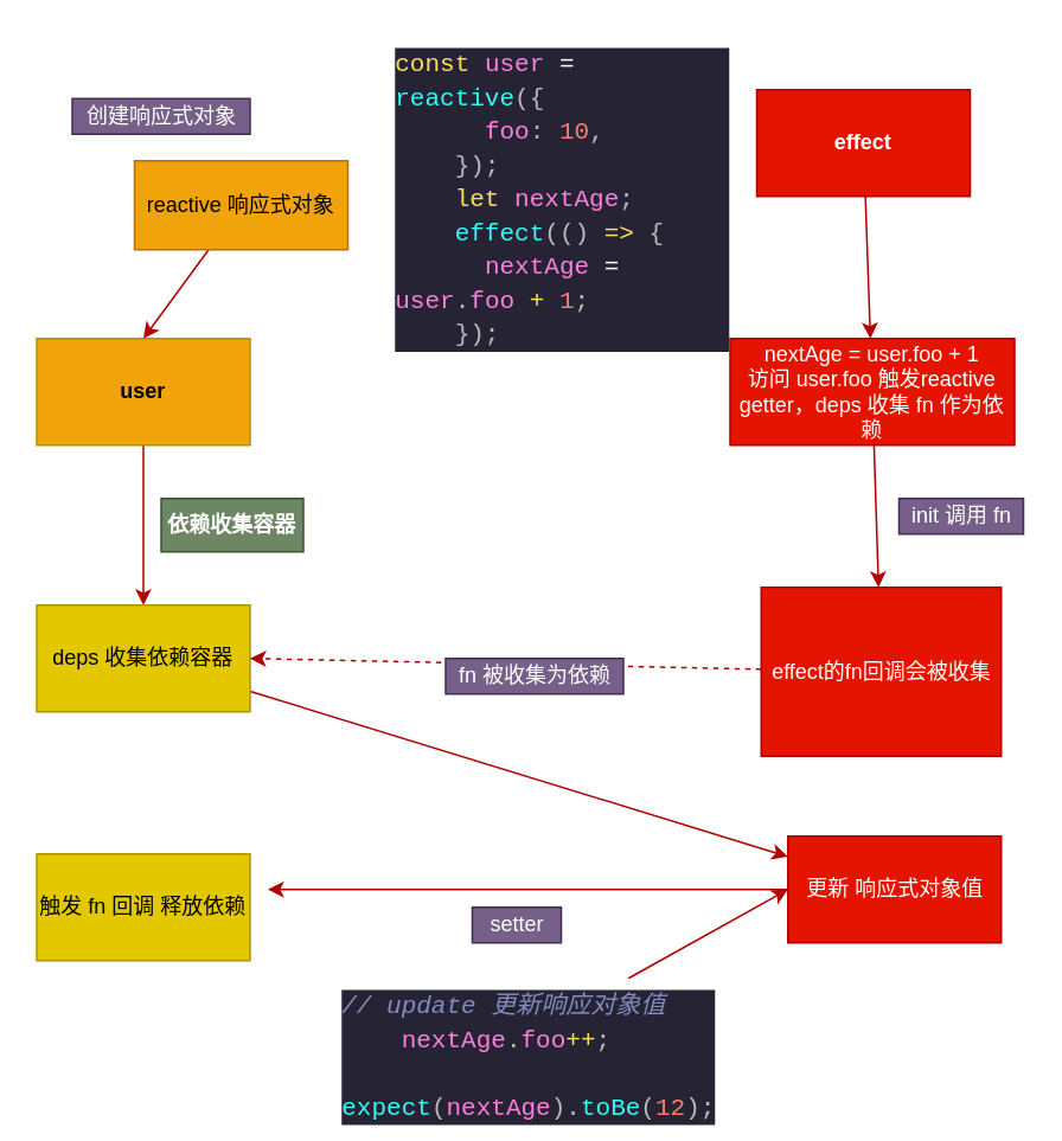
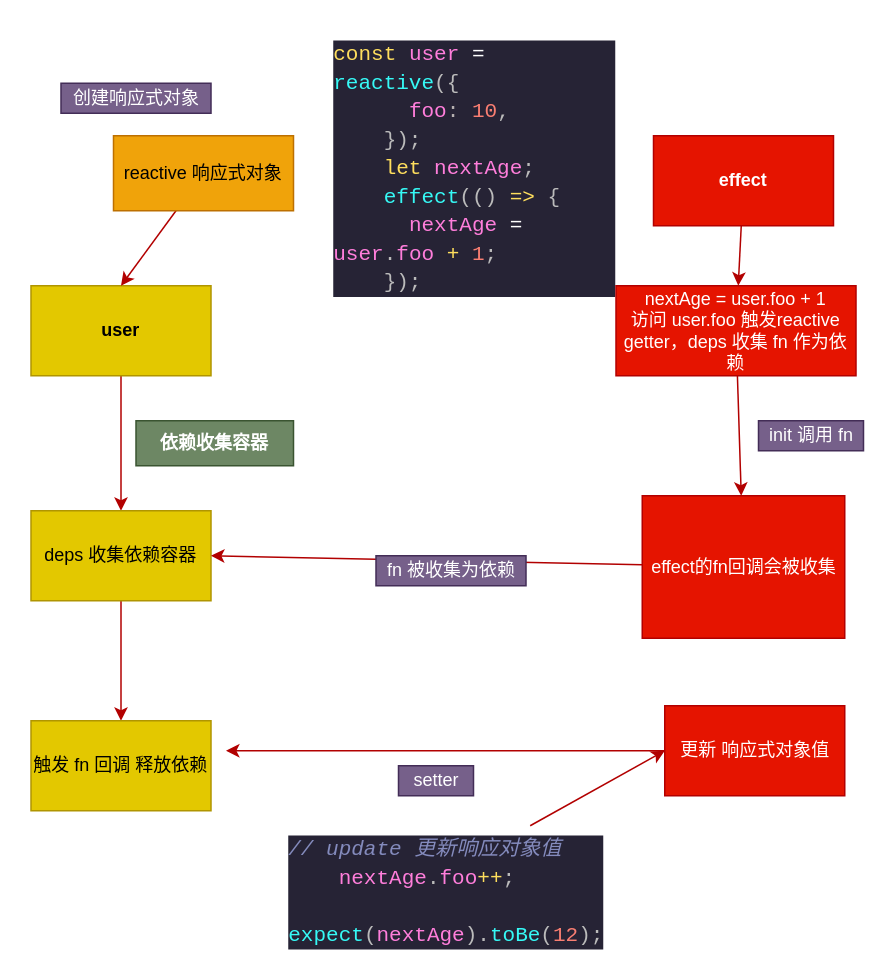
  <mxCell id="0" />
  <mxCell id="1" parent="0" />
  <mxCell id="2" style="edgeStyle=none;html=1;fillColor=#e51400;strokeColor=#B20000;" edge="1" parent="1" source="3" target="5"><mxGeometry relative="1" as="geometry"><mxPoint x="80" y="320" as="targetPoint" /></mxGeometry></mxCell>
- <mxCell id="3" value="&lt;b&gt;user&lt;/b&gt;" style="rounded=0;whiteSpace=wrap;html=1;fillColor=#f0a30a;fontColor=#000000;strokeColor=#B09500;" vertex="1" parent="1"><mxGeometry x="20" y="190" width="120" height="60" as="geometry" /></mxCell>
- <mxCell id="4" value="" style="edgeStyle=none;html=1;fillColor=#e51400;strokeColor=#B20000;" edge="1" parent="1" source="5" target="22"><mxGeometry relative="1" as="geometry" /></mxCell>
+ <mxCell id="3" value="&lt;b&gt;user&lt;/b&gt;" style="rounded=0;whiteSpace=wrap;html=1;fillColor=#e3c800;fontColor=#000000;strokeColor=#B09500;" vertex="1" parent="1"><mxGeometry x="20" y="190" width="120" height="60" as="geometry" /></mxCell>
+ <mxCell id="4" value="" style="edgeStyle=none;html=1;fillColor=#e51400;strokeColor=#B20000;" edge="1" parent="1" source="5" target="24"><mxGeometry relative="1" as="geometry" /></mxCell>
  <mxCell id="5" value="deps 收集依赖容器" style="rounded=0;whiteSpace=wrap;html=1;fillColor=#e3c800;fontColor=#000000;strokeColor=#B09500;" vertex="1" parent="1"><mxGeometry x="20" y="340" width="120" height="60" as="geometry" /></mxCell>
- <mxCell id="6" value="&lt;b&gt;依赖收集容器&lt;/b&gt;" style="text;html=1;strokeColor=#3A5431;fillColor=#6d8764;align=center;verticalAlign=middle;whiteSpace=wrap;rounded=0;fontColor=#ffffff;" vertex="1" parent="1"><mxGeometry x="90" y="280" width="80" height="30" as="geometry" /></mxCell>
+ <mxCell id="6" value="&lt;b&gt;依赖收集容器&lt;/b&gt;" style="text;html=1;strokeColor=#3A5431;fillColor=#6d8764;align=center;verticalAlign=middle;whiteSpace=wrap;rounded=0;fontColor=#ffffff;" vertex="1" parent="1"><mxGeometry x="90" y="280" width="105" height="30" as="geometry" /></mxCell>
  <mxCell id="7" value="" style="edgeStyle=none;html=1;fillColor=#e51400;strokeColor=#B20000;" edge="1" parent="1" source="8" target="12"><mxGeometry relative="1" as="geometry" /></mxCell>
- <mxCell id="8" value="&lt;b&gt;effect&lt;/b&gt;" style="rounded=0;whiteSpace=wrap;html=1;fillColor=#e51400;fontColor=#ffffff;strokeColor=#B20000;" vertex="1" parent="1"><mxGeometry x="425" y="50" width="120" height="60" as="geometry" /></mxCell>
+ <mxCell id="8" value="&lt;b&gt;effect&lt;/b&gt;" style="rounded=0;whiteSpace=wrap;html=1;fillColor=#e51400;fontColor=#ffffff;strokeColor=#B20000;" vertex="1" parent="1"><mxGeometry x="435" y="90" width="120" height="60" as="geometry" /></mxCell>
  <mxCell id="9" value="&lt;div style=&quot;color: rgb(187, 187, 187); background-color: rgb(38, 35, 53); font-family: &amp;quot;comic code ligatures&amp;quot;, 方正清刻本悦宋简体, monaco, &amp;quot;courier new&amp;quot;, monospace, consolas, &amp;quot;courier new&amp;quot;, monospace; font-weight: normal; font-size: 14px; line-height: 19px;&quot;&gt;&lt;div&gt;&lt;span style=&quot;color: #fede5d&quot;&gt;const&lt;/span&gt;&lt;span style=&quot;color: #bbbbbb&quot;&gt; &lt;/span&gt;&lt;span style=&quot;color: #ff7edb&quot;&gt;user&lt;/span&gt;&lt;span style=&quot;color: #bbbbbb&quot;&gt; &lt;/span&gt;&lt;span style=&quot;color: #ffffff&quot;&gt;=&lt;/span&gt;&lt;span style=&quot;color: #bbbbbb&quot;&gt; &lt;/span&gt;&lt;span style=&quot;color: #36f9f6&quot;&gt;reactive&lt;/span&gt;&lt;span style=&quot;color: #bbbbbb&quot;&gt;({&lt;/span&gt;&lt;/div&gt;&lt;div&gt;&lt;span style=&quot;color: #bbbbbb&quot;&gt;&amp;nbsp; &amp;nbsp; &amp;nbsp; &lt;/span&gt;&lt;span style=&quot;color: #ff7edb&quot;&gt;foo&lt;/span&gt;&lt;span style=&quot;color: #b6b1b1&quot;&gt;:&lt;/span&gt;&lt;span style=&quot;color: #bbbbbb&quot;&gt; &lt;/span&gt;&lt;span style=&quot;color: #f97e72&quot;&gt;10&lt;/span&gt;&lt;span style=&quot;color: #bbbbbb&quot;&gt;,&lt;/span&gt;&lt;/div&gt;&lt;div&gt;&lt;span style=&quot;color: #bbbbbb&quot;&gt;&amp;nbsp; &amp;nbsp; });&lt;/span&gt;&lt;/div&gt;&lt;div&gt;&lt;span style=&quot;color: #bbbbbb&quot;&gt;&amp;nbsp; &amp;nbsp; &lt;/span&gt;&lt;span style=&quot;color: #fede5d&quot;&gt;let&lt;/span&gt;&lt;span style=&quot;color: #bbbbbb&quot;&gt; &lt;/span&gt;&lt;span style=&quot;color: #ff7edb&quot;&gt;nextAge&lt;/span&gt;&lt;span style=&quot;color: #bbbbbb&quot;&gt;;&lt;/span&gt;&lt;/div&gt;&lt;div&gt;&lt;span style=&quot;color: #bbbbbb&quot;&gt;&amp;nbsp; &amp;nbsp; &lt;/span&gt;&lt;span style=&quot;color: #36f9f6&quot;&gt;effect&lt;/span&gt;&lt;span style=&quot;color: #bbbbbb&quot;&gt;(() &lt;/span&gt;&lt;span style=&quot;color: #fede5d&quot;&gt;=&amp;gt;&lt;/span&gt;&lt;span style=&quot;color: #bbbbbb&quot;&gt; {&lt;/span&gt;&lt;/div&gt;&lt;div&gt;&lt;span style=&quot;color: #bbbbbb&quot;&gt;&amp;nbsp; &amp;nbsp; &amp;nbsp; &lt;/span&gt;&lt;span style=&quot;color: #ff7edb&quot;&gt;nextAge&lt;/span&gt;&lt;span style=&quot;color: #bbbbbb&quot;&gt; &lt;/span&gt;&lt;span style=&quot;color: #ffffff&quot;&gt;=&lt;/span&gt;&lt;span style=&quot;color: #bbbbbb&quot;&gt; &lt;/span&gt;&lt;span style=&quot;color: #ff7edb&quot;&gt;user&lt;/span&gt;&lt;span style=&quot;color: #bbbbbb&quot;&gt;.&lt;/span&gt;&lt;span style=&quot;color: #ff7edb&quot;&gt;foo&lt;/span&gt;&lt;span style=&quot;color: #bbbbbb&quot;&gt; &lt;/span&gt;&lt;span style=&quot;color: #fede5d&quot;&gt;+&lt;/span&gt;&lt;span style=&quot;color: #bbbbbb&quot;&gt; &lt;/span&gt;&lt;span style=&quot;color: #f97e72&quot;&gt;1&lt;/span&gt;&lt;span style=&quot;color: #bbbbbb&quot;&gt;;&lt;/span&gt;&lt;/div&gt;&lt;div&gt;&lt;span style=&quot;color: #bbbbbb&quot;&gt;&amp;nbsp; &amp;nbsp; });&lt;/span&gt;&lt;/div&gt;&lt;/div&gt;" style="text;whiteSpace=wrap;html=1;" vertex="1" parent="1"><mxGeometry x="220" y="20" width="190" height="150" as="geometry" /></mxCell>
  <mxCell id="10" value="init 调用 fn" style="text;html=1;align=center;verticalAlign=middle;resizable=0;points=[];autosize=1;strokeColor=#432D57;fillColor=#76608a;fontColor=#ffffff;" vertex="1" parent="1"><mxGeometry x="505" y="280" width="70" height="20" as="geometry" /></mxCell>
  <mxCell id="11" value="" style="edgeStyle=none;html=1;fillColor=#e51400;strokeColor=#B20000;" edge="1" parent="1" source="12" target="14"><mxGeometry relative="1" as="geometry" /></mxCell>
  <mxCell id="12" value="nextAge = user.foo + 1&lt;br&gt;访问 user.foo 触发reactive getter，deps 收集 fn 作为依赖" style="rounded=0;whiteSpace=wrap;html=1;fillColor=#e51400;fontColor=#ffffff;strokeColor=#B20000;" vertex="1" parent="1"><mxGeometry x="410" y="190" width="160" height="60" as="geometry" /></mxCell>
- <mxCell id="13" style="edgeStyle=none;html=1;entryX=1;entryY=0.5;entryDx=0;entryDy=0;fillColor=#e51400;strokeColor=#B20000;dashed=1;" edge="1" parent="1" source="14" target="5"><mxGeometry relative="1" as="geometry" /></mxCell>
+ <mxCell id="13" style="edgeStyle=none;html=1;entryX=1;entryY=0.5;entryDx=0;entryDy=0;fillColor=#e51400;strokeColor=#B20000;" edge="1" parent="1" source="14" target="5"><mxGeometry relative="1" as="geometry" /></mxCell>
  <mxCell id="14" value="effect的fn回调会被收集" style="rounded=0;whiteSpace=wrap;html=1;fillColor=#e51400;fontColor=#ffffff;strokeColor=#B20000;" vertex="1" parent="1"><mxGeometry x="427.5" y="330" width="135" height="95" as="geometry" /></mxCell>
  <mxCell id="15" value="fn 被收集为依赖" style="text;html=1;align=center;verticalAlign=middle;resizable=0;points=[];autosize=1;strokeColor=#432D57;fillColor=#76608a;fontColor=#ffffff;" vertex="1" parent="1"><mxGeometry x="250" y="370" width="100" height="20" as="geometry" /></mxCell>
  <mxCell id="16" style="edgeStyle=none;html=1;entryX=0.5;entryY=0;entryDx=0;entryDy=0;fillColor=#e51400;strokeColor=#B20000;" edge="1" parent="1" source="17" target="3"><mxGeometry relative="1" as="geometry" /></mxCell>
  <mxCell id="17" value="reactive 响应式对象" style="rounded=0;whiteSpace=wrap;html=1;fillColor=#f0a30a;fontColor=#000000;strokeColor=#BD7000;" vertex="1" parent="1"><mxGeometry x="75" y="90" width="120" height="50" as="geometry" /></mxCell>
  <mxCell id="18" value="创建响应式对象" style="text;html=1;align=center;verticalAlign=middle;resizable=0;points=[];autosize=1;strokeColor=#432D57;fillColor=#76608a;fontColor=#ffffff;" vertex="1" parent="1"><mxGeometry x="40" y="55" width="100" height="20" as="geometry" /></mxCell>
  <mxCell id="19" style="edgeStyle=none;html=1;entryX=0;entryY=0.5;entryDx=0;entryDy=0;fillColor=#e51400;strokeColor=#B20000;" edge="1" parent="1" source="20" target="22"><mxGeometry relative="1" as="geometry" /></mxCell>
  <mxCell id="20" value="&lt;div style=&quot;color: rgb(187, 187, 187); background-color: rgb(38, 35, 53); font-family: &amp;quot;comic code ligatures&amp;quot;, 方正清刻本悦宋简体, monaco, &amp;quot;courier new&amp;quot;, monospace, consolas, &amp;quot;courier new&amp;quot;, monospace; font-weight: normal; font-size: 14px; line-height: 19px;&quot;&gt;&lt;div&gt;&lt;span style=&quot;color: #848bbd ; font-style: italic&quot;&gt;// update 更新响应对象值&lt;/span&gt;&lt;/div&gt;&lt;div&gt;&lt;span style=&quot;color: #bbbbbb&quot;&gt;&amp;nbsp; &amp;nbsp; &lt;/span&gt;&lt;span style=&quot;color: #ff7edb&quot;&gt;nextAge&lt;/span&gt;&lt;span style=&quot;color: #bbbbbb&quot;&gt;.&lt;/span&gt;&lt;span style=&quot;color: #ff7edb&quot;&gt;foo&lt;/span&gt;&lt;span style=&quot;color: #fede5d&quot;&gt;++&lt;/span&gt;&lt;span style=&quot;color: #bbbbbb&quot;&gt;;&lt;/span&gt;&lt;/div&gt;&lt;div&gt;&lt;span style=&quot;color: #bbbbbb&quot;&gt;&amp;nbsp; &amp;nbsp; &lt;/span&gt;&lt;span style=&quot;color: #36f9f6&quot;&gt;expect&lt;/span&gt;&lt;span style=&quot;color: #bbbbbb&quot;&gt;(&lt;/span&gt;&lt;span style=&quot;color: #ff7edb&quot;&gt;nextAge&lt;/span&gt;&lt;span style=&quot;color: #bbbbbb&quot;&gt;).&lt;/span&gt;&lt;span style=&quot;color: #36f9f6&quot;&gt;toBe&lt;/span&gt;&lt;span style=&quot;color: #bbbbbb&quot;&gt;(&lt;/span&gt;&lt;span style=&quot;color: #f97e72&quot;&gt;12&lt;/span&gt;&lt;span style=&quot;color: #bbbbbb&quot;&gt;);&lt;/span&gt;&lt;/div&gt;&lt;/div&gt;" style="text;whiteSpace=wrap;html=1;" vertex="1" parent="1"><mxGeometry x="190" y="550" width="200" height="70" as="geometry" /></mxCell>
  <mxCell id="21" style="edgeStyle=none;html=1;fillColor=#e51400;strokeColor=#B20000;" edge="1" parent="1" source="22"><mxGeometry relative="1" as="geometry"><mxPoint x="150" y="500" as="targetPoint" /></mxGeometry></mxCell>
  <mxCell id="22" value="更新 响应式对象值" style="rounded=0;whiteSpace=wrap;html=1;fillColor=#e51400;fontColor=#ffffff;strokeColor=#B20000;" vertex="1" parent="1"><mxGeometry x="442.5" y="470" width="120" height="60" as="geometry" /></mxCell>
  <mxCell id="23" value="setter" style="text;html=1;align=center;verticalAlign=middle;resizable=0;points=[];autosize=1;strokeColor=#432D57;fillColor=#76608a;fontColor=#ffffff;" vertex="1" parent="1"><mxGeometry x="265" y="510" width="50" height="20" as="geometry" /></mxCell>
  <mxCell id="24" value="触发 fn 回调 释放依赖" style="whiteSpace=wrap;html=1;fillColor=#e3c800;strokeColor=#B09500;fontColor=#000000;rounded=0;" vertex="1" parent="1"><mxGeometry x="20" y="480" width="120" height="60" as="geometry" /></mxCell>
